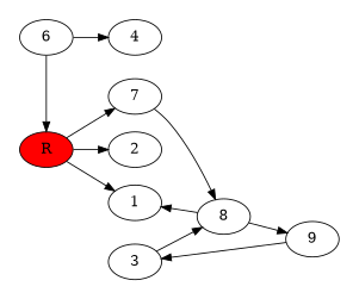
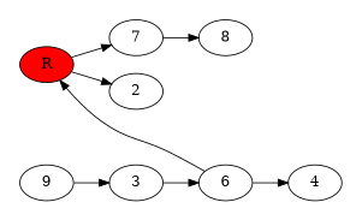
  digraph {
    rankdir=LR
    n1 [fillcolor="#ff0000" label=R style=filled]
    7
    2
-   1
    8
    n6 [label=9]
    3
    6
    4
    subgraph cluster_1 {
      peripheries=0
      n1
    }
    subgraph cluster_2 {
      peripheries=0
      7
      2
-     1
    }
    subgraph cluster_3 {
      peripheries=0
      8
    }
    subgraph cluster_4 {
      peripheries=0
      n6
    }
    subgraph cluster_5 {
      peripheries=0
      3
    }
    subgraph cluster_6 {
      peripheries=0
      6
    }
    subgraph cluster_7 {
      peripheries=0
      4
    }
    n1 -> 7
    n1 -> 2
-   n1 -> 1
    7 -> 8
-   8 -> 1 [constraint=false]
-   8 -> n6
    n6 -> 3
-   3 -> 8
+   3 -> 6
    6 -> n1 [constraint=false]
    6 -> 4
  }
